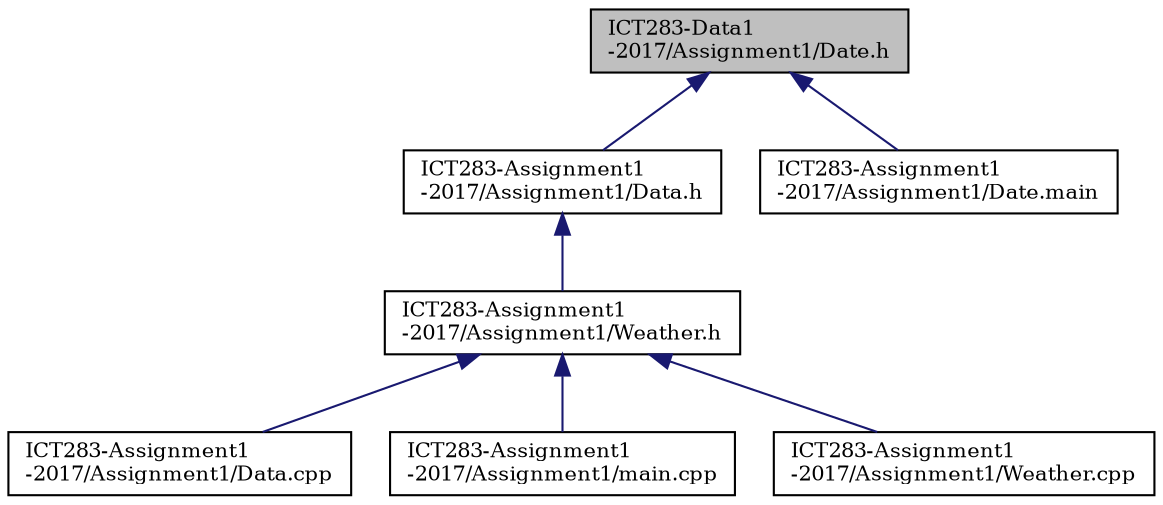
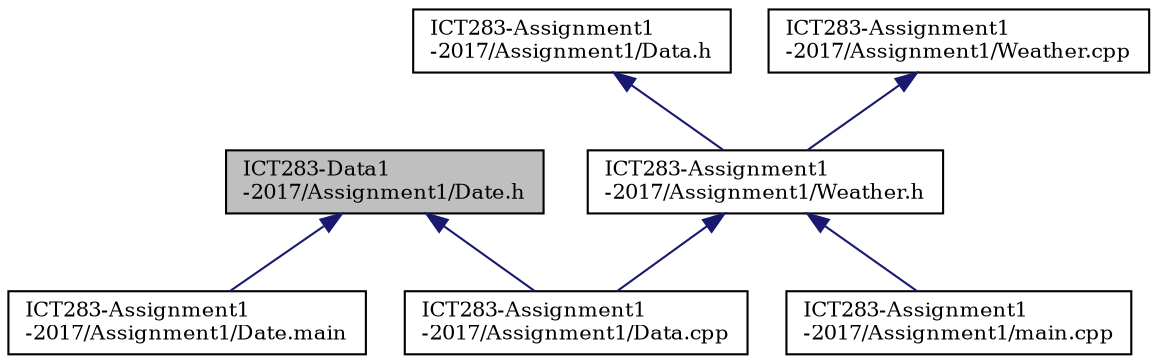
  digraph {
    fontname="DejaVu Serif"
    node [color=black fillcolor=white fontname="DejaVu Serif" fontsize=10 shape=record style=filled]
    edge [color=midnightblue dir=back fontname="DejaVu Serif" fontsize=10 labelfontname=Helvetica labelfontsize=10 style=solid]
    n1 [fillcolor=grey75 fontcolor=black height=0.2 label="ICT283-Data1\l-2017/Assignment1/Date.h" width=0.4]
    n2 [height=0.2 label="ICT283-Assignment1\l-2017/Assignment1/Data.h" width=0.4]
    n3 [height=0.2 label="ICT283-Assignment1\l-2017/Assignment1/Date.main" width=0.4]
    n4 [height=0.2 label="ICT283-Assignment1\l-2017/Assignment1/Weather.h" width=0.4]
    n5 [height=0.2 label="ICT283-Assignment1\l-2017/Assignment1/Data.cpp" width=0.4]
    n6 [height=0.2 label="ICT283-Assignment1\l-2017/Assignment1/main.cpp" width=0.4]
    n7 [height=0.2 label="ICT283-Assignment1\l-2017/Assignment1/Weather.cpp" width=0.4]
-   n1 -> n2
+   n1 -> n5
    n1 -> n3
    n2 -> n4
    n4 -> n5
    n4 -> n6
-   n4 -> n7
+   n7 -> n4
  }
